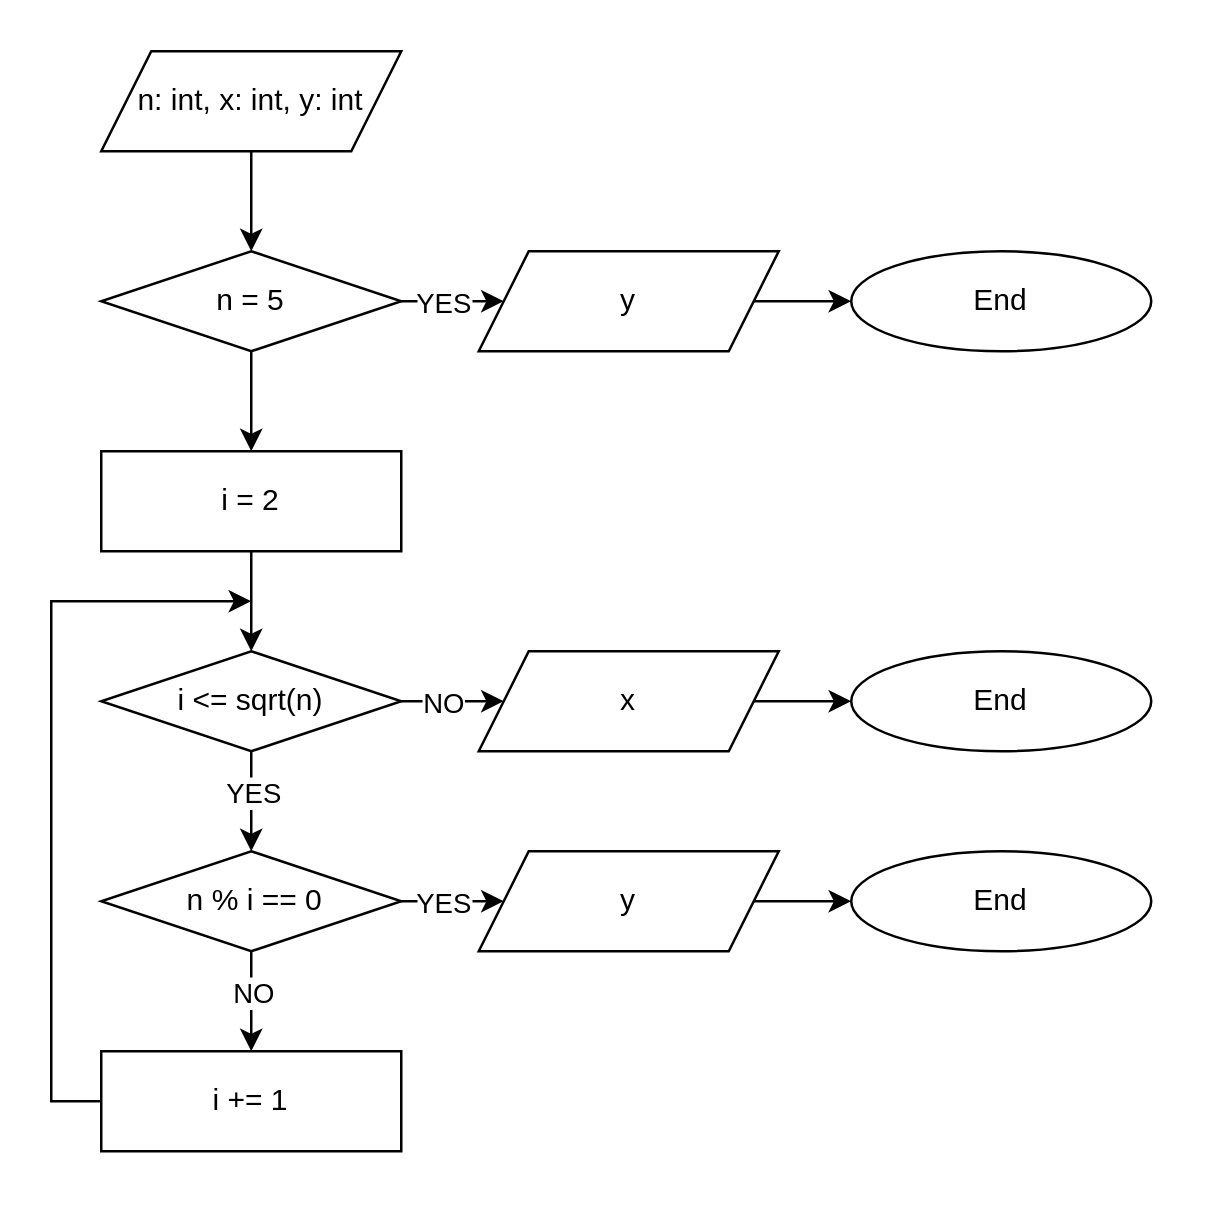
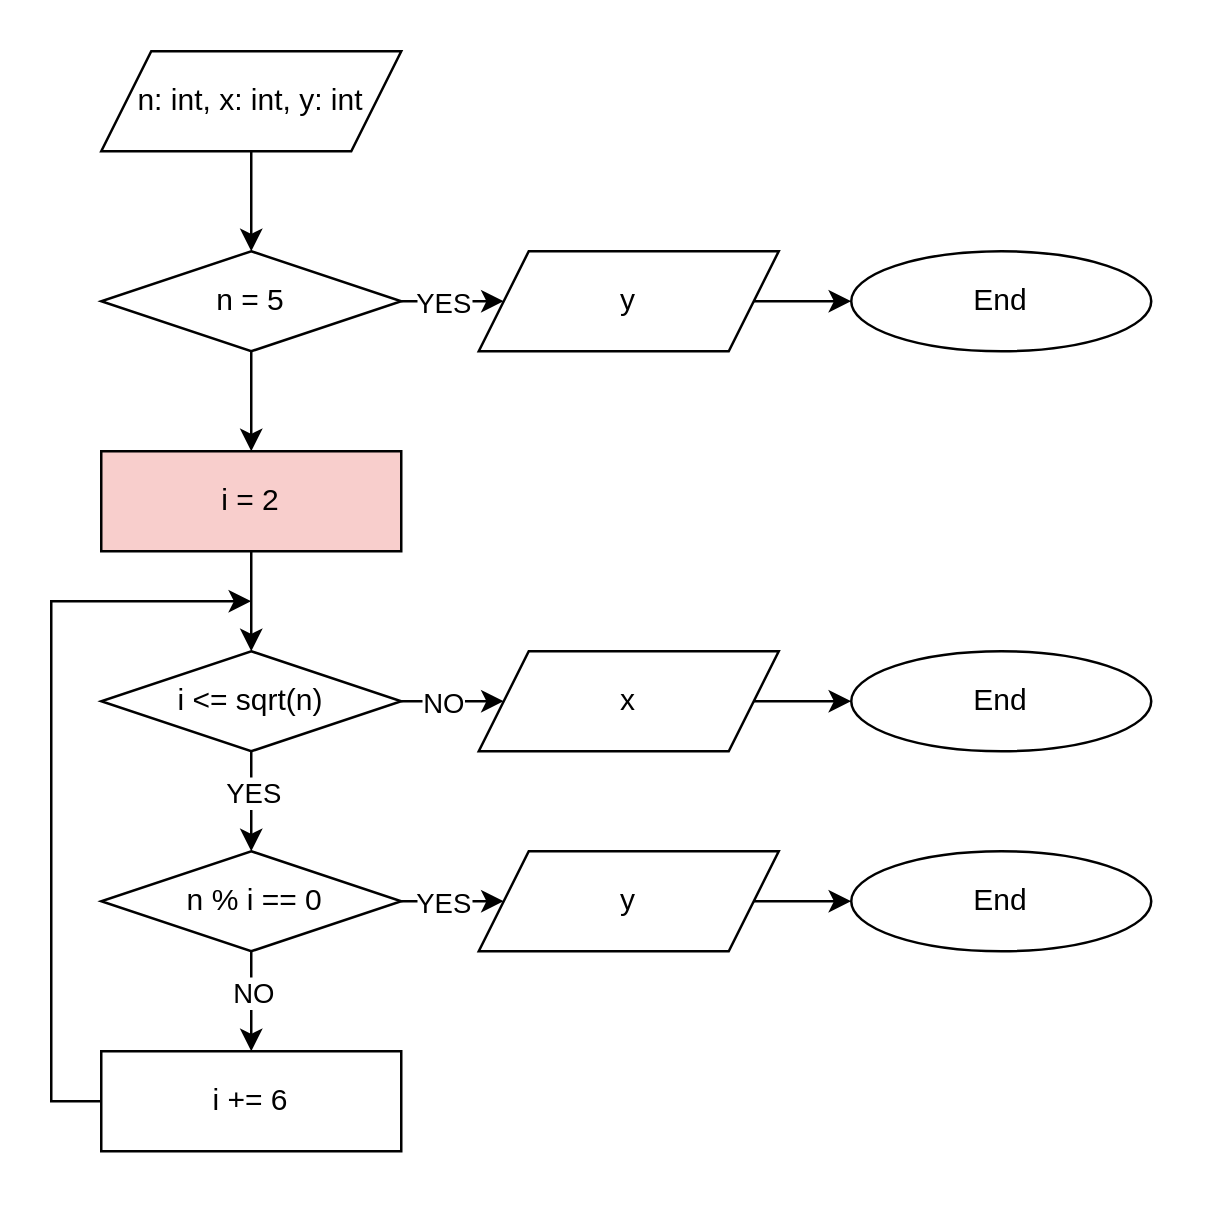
  <mxCell id="0" />
  <mxCell id="1" parent="0" />
  <mxCell id="2" value="End" style="ellipse;whiteSpace=wrap;html=1;" vertex="1" parent="1"><mxGeometry x="340" y="100" width="120" height="40" as="geometry" /></mxCell>
  <mxCell id="3" value="" style="endArrow=classic;html=1;rounded=0;entryX=0;entryY=0.5;entryDx=0;entryDy=0;exitX=1;exitY=0.5;exitDx=0;exitDy=0;" edge="1" parent="1" source="7" target="2"><mxGeometry width="50" height="50" relative="1" as="geometry"><mxPoint x="150" y="270" as="sourcePoint" /><mxPoint x="160" y="120" as="targetPoint" /></mxGeometry></mxCell>
  <mxCell id="4" value="n: int, x: int, y: int" style="shape=parallelogram;perimeter=parallelogramPerimeter;whiteSpace=wrap;html=1;fixedSize=1;" vertex="1" parent="1"><mxGeometry x="40" y="20" width="120" height="40" as="geometry" /></mxCell>
  <mxCell id="5" value="n = 5" style="rhombus;whiteSpace=wrap;html=1;" vertex="1" parent="1"><mxGeometry x="40" y="100" width="120" height="40" as="geometry" /></mxCell>
  <mxCell id="6" value="" style="endArrow=classic;html=1;rounded=0;exitX=0.5;exitY=1;exitDx=0;exitDy=0;entryX=0.5;entryY=0;entryDx=0;entryDy=0;" edge="1" parent="1" source="4" target="5"><mxGeometry width="50" height="50" relative="1" as="geometry"><mxPoint x="110" y="-10" as="sourcePoint" /><mxPoint x="110" y="30" as="targetPoint" /></mxGeometry></mxCell>
  <mxCell id="7" value="y" style="shape=parallelogram;perimeter=parallelogramPerimeter;whiteSpace=wrap;html=1;fixedSize=1;" vertex="1" parent="1"><mxGeometry x="191" y="100" width="120" height="40" as="geometry" /></mxCell>
  <mxCell id="8" value="" style="endArrow=classic;html=1;rounded=0;exitX=1;exitY=0.5;exitDx=0;exitDy=0;entryX=0;entryY=0.5;entryDx=0;entryDy=0;" edge="1" parent="1" source="5" target="7"><mxGeometry width="50" height="50" relative="1" as="geometry"><mxPoint x="110" y="70" as="sourcePoint" /><mxPoint x="110" y="110" as="targetPoint" /></mxGeometry></mxCell>
  <mxCell id="9" value="YES" style="edgeLabel;html=1;align=center;verticalAlign=middle;resizable=0;points=[];" vertex="1" connectable="0" parent="8"><mxGeometry x="0.142" y="-2" relative="1" as="geometry"><mxPoint x="-7" y="-2" as="offset" /></mxGeometry></mxCell>
  <mxCell id="10" value="" style="endArrow=classic;html=1;rounded=0;exitX=0.5;exitY=1;exitDx=0;exitDy=0;entryX=0.5;entryY=0;entryDx=0;entryDy=0;" edge="1" parent="1" source="5" target="11"><mxGeometry width="50" height="50" relative="1" as="geometry"><mxPoint x="110" y="70" as="sourcePoint" /><mxPoint x="110" y="110" as="targetPoint" /></mxGeometry></mxCell>
- <mxCell id="11" value="i = 2" style="rounded=0;whiteSpace=wrap;html=1;" vertex="1" parent="1"><mxGeometry x="40" y="180" width="120" height="40" as="geometry" /></mxCell>
+ <mxCell id="11" value="i = 2" style="rounded=0;whiteSpace=wrap;html=1;fillColor=#f8cecc;" vertex="1" parent="1"><mxGeometry x="40" y="180" width="120" height="40" as="geometry" /></mxCell>
  <mxCell id="12" value="&amp;nbsp;n % i == 0" style="rhombus;whiteSpace=wrap;html=1;" vertex="1" parent="1"><mxGeometry x="40" y="340" width="120" height="40" as="geometry" /></mxCell>
  <mxCell id="13" value="" style="endArrow=classic;html=1;rounded=0;exitX=0.5;exitY=1;exitDx=0;exitDy=0;entryX=0.5;entryY=0;entryDx=0;entryDy=0;" edge="1" parent="1" source="11" target="17"><mxGeometry width="50" height="50" relative="1" as="geometry"><mxPoint x="110" y="150" as="sourcePoint" /><mxPoint x="100" y="250" as="targetPoint" /></mxGeometry></mxCell>
  <mxCell id="14" value="" style="endArrow=classic;html=1;rounded=0;exitX=0.5;exitY=1;exitDx=0;exitDy=0;entryX=0.5;entryY=0;entryDx=0;entryDy=0;" edge="1" parent="1" source="12" target="16"><mxGeometry width="50" height="50" relative="1" as="geometry"><mxPoint x="110" y="310" as="sourcePoint" /><mxPoint x="110" y="410" as="targetPoint" /></mxGeometry></mxCell>
  <mxCell id="15" value="NO" style="edgeLabel;html=1;align=center;verticalAlign=middle;resizable=0;points=[];" vertex="1" connectable="0" parent="14"><mxGeometry x="-0.224" y="1" relative="1" as="geometry"><mxPoint x="-1" as="offset" /></mxGeometry></mxCell>
- <mxCell id="16" value="i += 1" style="rounded=0;whiteSpace=wrap;html=1;" vertex="1" parent="1"><mxGeometry x="40" y="420" width="120" height="40" as="geometry" /></mxCell>
+ <mxCell id="16" value="i += 6" style="rounded=0;whiteSpace=wrap;html=1;" vertex="1" parent="1"><mxGeometry x="40" y="420" width="120" height="40" as="geometry" /></mxCell>
  <mxCell id="17" value="i &amp;lt;= sqrt(n)" style="rhombus;whiteSpace=wrap;html=1;" vertex="1" parent="1"><mxGeometry x="40" y="260" width="120" height="40" as="geometry" /></mxCell>
  <mxCell id="18" value="" style="endArrow=classic;html=1;rounded=0;exitX=0.5;exitY=1;exitDx=0;exitDy=0;entryX=0.5;entryY=0;entryDx=0;entryDy=0;" edge="1" parent="1" source="17" target="12"><mxGeometry width="50" height="50" relative="1" as="geometry"><mxPoint x="110" y="390" as="sourcePoint" /><mxPoint x="110" y="430" as="targetPoint" /></mxGeometry></mxCell>
  <mxCell id="19" value="YES" style="edgeLabel;html=1;align=center;verticalAlign=middle;resizable=0;points=[];" vertex="1" connectable="0" parent="18"><mxGeometry x="-0.19" relative="1" as="geometry"><mxPoint as="offset" /></mxGeometry></mxCell>
  <mxCell id="20" value="End" style="ellipse;whiteSpace=wrap;html=1;" vertex="1" parent="1"><mxGeometry x="340" y="340" width="120" height="40" as="geometry" /></mxCell>
  <mxCell id="21" value="" style="endArrow=classic;html=1;rounded=0;entryX=0;entryY=0.5;entryDx=0;entryDy=0;exitX=1;exitY=0.5;exitDx=0;exitDy=0;" edge="1" parent="1" source="22" target="20"><mxGeometry width="50" height="50" relative="1" as="geometry"><mxPoint x="150" y="510" as="sourcePoint" /><mxPoint x="160" y="360" as="targetPoint" /></mxGeometry></mxCell>
  <mxCell id="22" value="y" style="shape=parallelogram;perimeter=parallelogramPerimeter;whiteSpace=wrap;html=1;fixedSize=1;" vertex="1" parent="1"><mxGeometry x="191" y="340" width="120" height="40" as="geometry" /></mxCell>
  <mxCell id="23" value="" style="endArrow=classic;html=1;rounded=0;exitX=1;exitY=0.5;exitDx=0;exitDy=0;entryX=0;entryY=0.5;entryDx=0;entryDy=0;" edge="1" parent="1" target="22"><mxGeometry width="50" height="50" relative="1" as="geometry"><mxPoint x="160" y="360" as="sourcePoint" /><mxPoint x="110" y="350" as="targetPoint" /></mxGeometry></mxCell>
  <mxCell id="24" value="YES" style="edgeLabel;html=1;align=center;verticalAlign=middle;resizable=0;points=[];" vertex="1" connectable="0" parent="23"><mxGeometry x="0.142" y="-2" relative="1" as="geometry"><mxPoint x="-7" y="-2" as="offset" /></mxGeometry></mxCell>
  <mxCell id="25" value="End" style="ellipse;whiteSpace=wrap;html=1;" vertex="1" parent="1"><mxGeometry x="340" y="260" width="120" height="40" as="geometry" /></mxCell>
  <mxCell id="26" value="" style="endArrow=classic;html=1;rounded=0;entryX=0;entryY=0.5;entryDx=0;entryDy=0;exitX=1;exitY=0.5;exitDx=0;exitDy=0;" edge="1" parent="1" source="27" target="25"><mxGeometry width="50" height="50" relative="1" as="geometry"><mxPoint x="150" y="430" as="sourcePoint" /><mxPoint x="160" y="280" as="targetPoint" /></mxGeometry></mxCell>
  <mxCell id="27" value="x" style="shape=parallelogram;perimeter=parallelogramPerimeter;whiteSpace=wrap;html=1;fixedSize=1;" vertex="1" parent="1"><mxGeometry x="191" y="260" width="120" height="40" as="geometry" /></mxCell>
  <mxCell id="28" value="" style="endArrow=classic;html=1;rounded=0;exitX=1;exitY=0.5;exitDx=0;exitDy=0;entryX=0;entryY=0.5;entryDx=0;entryDy=0;" edge="1" parent="1" target="27"><mxGeometry width="50" height="50" relative="1" as="geometry"><mxPoint x="160" y="280" as="sourcePoint" /><mxPoint x="110" y="270" as="targetPoint" /></mxGeometry></mxCell>
  <mxCell id="29" value="NO" style="edgeLabel;html=1;align=center;verticalAlign=middle;resizable=0;points=[];" vertex="1" connectable="0" parent="28"><mxGeometry x="0.142" y="-2" relative="1" as="geometry"><mxPoint x="-7" y="-2" as="offset" /></mxGeometry></mxCell>
  <mxCell id="30" value="" style="endArrow=classic;html=1;rounded=0;exitX=0;exitY=0.5;exitDx=0;exitDy=0;" edge="1" parent="1" source="16"><mxGeometry width="50" height="50" relative="1" as="geometry"><mxPoint x="110" y="390" as="sourcePoint" /><mxPoint x="100" y="240" as="targetPoint" /><Array as="points"><mxPoint x="20" y="440" /><mxPoint x="20" y="240" /></Array></mxGeometry></mxCell>
